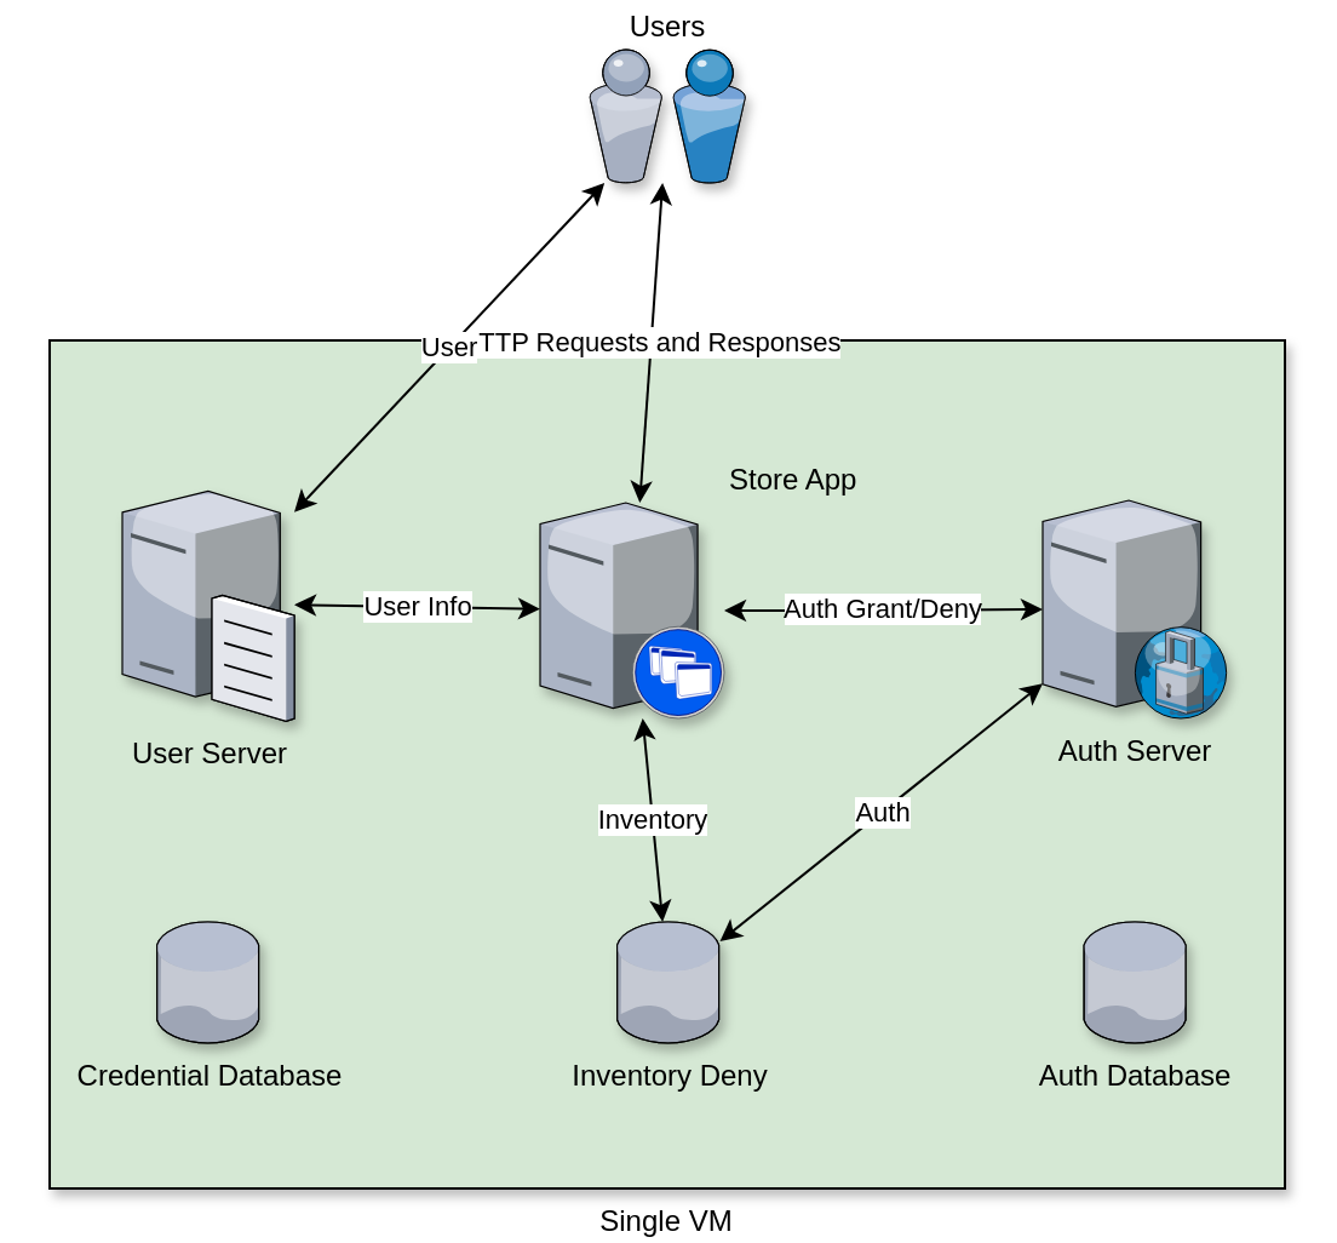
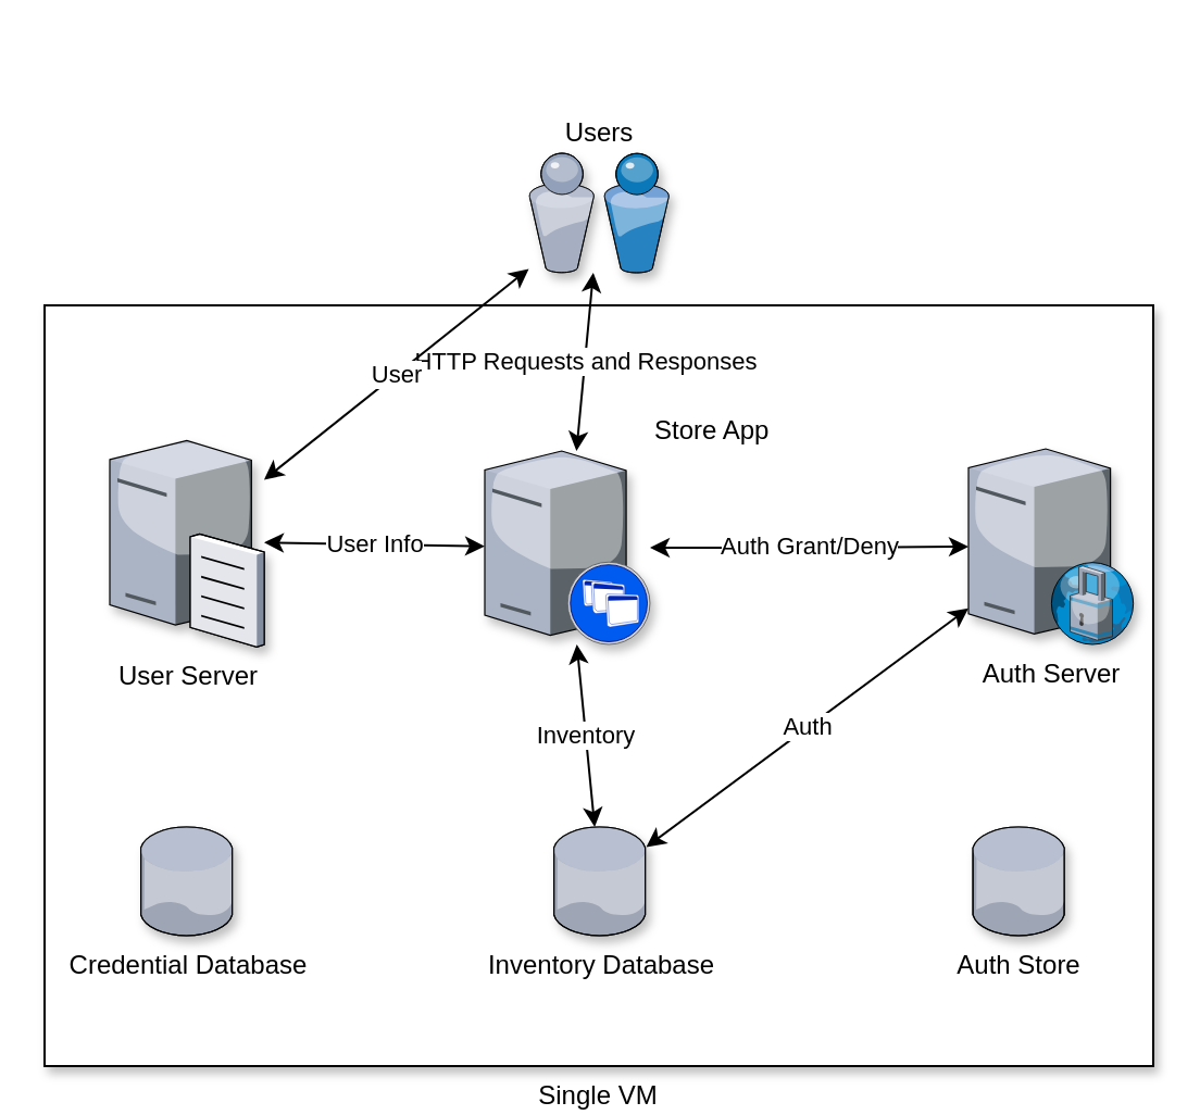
  <mxCell id="0" />
  <mxCell id="1" parent="0" />
- <mxCell id="2" value="Single VM" style="rounded=0;whiteSpace=wrap;html=1;shadow=1;strokeColor=#000000;fillColor=#d5e8d4;labelPosition=center;verticalLabelPosition=bottom;align=center;verticalAlign=top;" parent="1" vertex="1"><mxGeometry x="20" y="140" width="510" height="350" as="geometry" /></mxCell>
+ <mxCell id="2" value="Single VM" style="rounded=0;whiteSpace=wrap;html=1;shadow=1;strokeColor=#000000;fillColor=#ffffff;labelPosition=center;verticalLabelPosition=bottom;align=center;verticalAlign=top;" parent="1" vertex="1"><mxGeometry x="20" y="140" width="510" height="350" as="geometry" /></mxCell>
  <mxCell id="3" value="HTTP Requests and Responses" style="edgeStyle=none;rounded=0;orthogonalLoop=1;jettySize=auto;html=1;startArrow=classic;startFill=1;" parent="1" source="4" target="13" edge="1"><mxGeometry relative="1" as="geometry"><mxPoint x="720" y="60.616" as="targetPoint" /></mxGeometry></mxCell>
- <mxCell id="4" value="Users" style="verticalLabelPosition=top;aspect=fixed;html=1;verticalAlign=bottom;strokeColor=none;align=center;outlineConnect=0;shape=mxgraph.citrix.users;shadow=1;labelPosition=center;" parent="1" vertex="1"><mxGeometry x="242.75" y="20" width="64.5" height="55" as="geometry" /></mxCell>
+ <mxCell id="4" value="Users" style="verticalLabelPosition=top;aspect=fixed;html=1;verticalAlign=bottom;strokeColor=none;align=center;outlineConnect=0;shape=mxgraph.citrix.users;shadow=1;labelPosition=center;" parent="1" vertex="1"><mxGeometry x="242.75" y="70" width="64.5" height="55" as="geometry" /></mxCell>
  <mxCell id="5" value="Inventory" style="edgeStyle=none;rounded=0;orthogonalLoop=1;jettySize=auto;html=1;startArrow=classic;startFill=1;" parent="1" source="6" target="13" edge="1"><mxGeometry relative="1" as="geometry"><mxPoint x="280" y="207" as="targetPoint" /><mxPoint x="276" y="360" as="sourcePoint" /></mxGeometry></mxCell>
- <mxCell id="6" value="Inventory&amp;nbsp;Deny" style="verticalLabelPosition=bottom;aspect=fixed;html=1;verticalAlign=top;strokeColor=none;align=center;outlineConnect=0;shape=mxgraph.citrix.database;shadow=1;" parent="1" vertex="1"><mxGeometry x="254.25" y="380" width="42.5" height="50" as="geometry" /></mxCell>
+ <mxCell id="6" value="Inventory&amp;nbsp;Database" style="verticalLabelPosition=bottom;aspect=fixed;html=1;verticalAlign=top;strokeColor=none;align=center;outlineConnect=0;shape=mxgraph.citrix.database;shadow=1;" parent="1" vertex="1"><mxGeometry x="254.25" y="380" width="42.5" height="50" as="geometry" /></mxCell>
  <mxCell id="7" value="Auth" style="edgeStyle=none;rounded=0;orthogonalLoop=1;jettySize=auto;html=1;startArrow=classic;startFill=1;" parent="1" source="8" target="6" edge="1"><mxGeometry relative="1" as="geometry"><mxPoint x="450" y="380" as="targetPoint" /></mxGeometry></mxCell>
- <mxCell id="8" value="Auth Server" style="verticalLabelPosition=bottom;aspect=fixed;html=1;verticalAlign=top;strokeColor=none;align=center;outlineConnect=0;shape=mxgraph.citrix.proxy_server;fillColor=#ffffff;shadow=1;" parent="1" vertex="1"><mxGeometry x="430" y="206" width="76.5" height="90" as="geometry" /></mxCell>
+ <mxCell id="8" value="Auth Server" style="verticalLabelPosition=bottom;aspect=fixed;html=1;verticalAlign=top;strokeColor=none;align=center;outlineConnect=0;shape=mxgraph.citrix.proxy_server;fillColor=#ffffff;shadow=1;" parent="1" vertex="1"><mxGeometry x="445" y="206" width="76.5" height="90" as="geometry" /></mxCell>
  <mxCell id="9" value="User" style="edgeStyle=none;rounded=0;orthogonalLoop=1;jettySize=auto;html=1;startArrow=classic;startFill=1;" parent="1" source="10" target="4" edge="1"><mxGeometry relative="1" as="geometry"><mxPoint x="100" y="370" as="targetPoint" /></mxGeometry></mxCell>
  <mxCell id="10" value="User Server" style="verticalLabelPosition=bottom;aspect=fixed;html=1;verticalAlign=top;strokeColor=none;align=center;outlineConnect=0;shape=mxgraph.citrix.file_server;fillColor=#ffffff;shadow=1;" parent="1" vertex="1"><mxGeometry x="50" y="200" width="71" height="97" as="geometry" /></mxCell>
  <mxCell id="11" value="Auth Grant/Deny" style="edgeStyle=orthogonalEdgeStyle;rounded=0;orthogonalLoop=1;jettySize=auto;html=1;startArrow=classic;startFill=1;" parent="1" source="13" target="8" edge="1"><mxGeometry relative="1" as="geometry" /></mxCell>
  <mxCell id="12" value="User Info" style="rounded=0;orthogonalLoop=1;jettySize=auto;html=1;startArrow=classic;startFill=1;" parent="1" source="13" target="10" edge="1"><mxGeometry relative="1" as="geometry" /></mxCell>
  <mxCell id="13" value="Store App" style="verticalLabelPosition=top;aspect=fixed;html=1;verticalAlign=bottom;strokeColor=none;align=left;outlineConnect=0;shape=mxgraph.citrix.xenapp_server;fillColor=#ffffff;shadow=1;labelPosition=right;" parent="1" vertex="1"><mxGeometry x="222.5" y="207" width="76" height="89" as="geometry" /></mxCell>
  <mxCell id="14" value="Credential Database" style="verticalLabelPosition=bottom;aspect=fixed;html=1;verticalAlign=top;strokeColor=none;align=center;outlineConnect=0;shape=mxgraph.citrix.database;shadow=1;" vertex="1" parent="1"><mxGeometry x="64.25" y="380" width="42.5" height="50" as="geometry" /></mxCell>
- <mxCell id="15" value="Auth&amp;nbsp;Database" style="verticalLabelPosition=bottom;aspect=fixed;html=1;verticalAlign=top;strokeColor=none;align=center;outlineConnect=0;shape=mxgraph.citrix.database;shadow=1;" vertex="1" parent="1"><mxGeometry x="447" y="380" width="42.5" height="50" as="geometry" /></mxCell>
+ <mxCell id="15" value="Auth&amp;nbsp;Store" style="verticalLabelPosition=bottom;aspect=fixed;html=1;verticalAlign=top;strokeColor=none;align=center;outlineConnect=0;shape=mxgraph.citrix.database;shadow=1;" vertex="1" parent="1"><mxGeometry x="447" y="380" width="42.5" height="50" as="geometry" /></mxCell>
